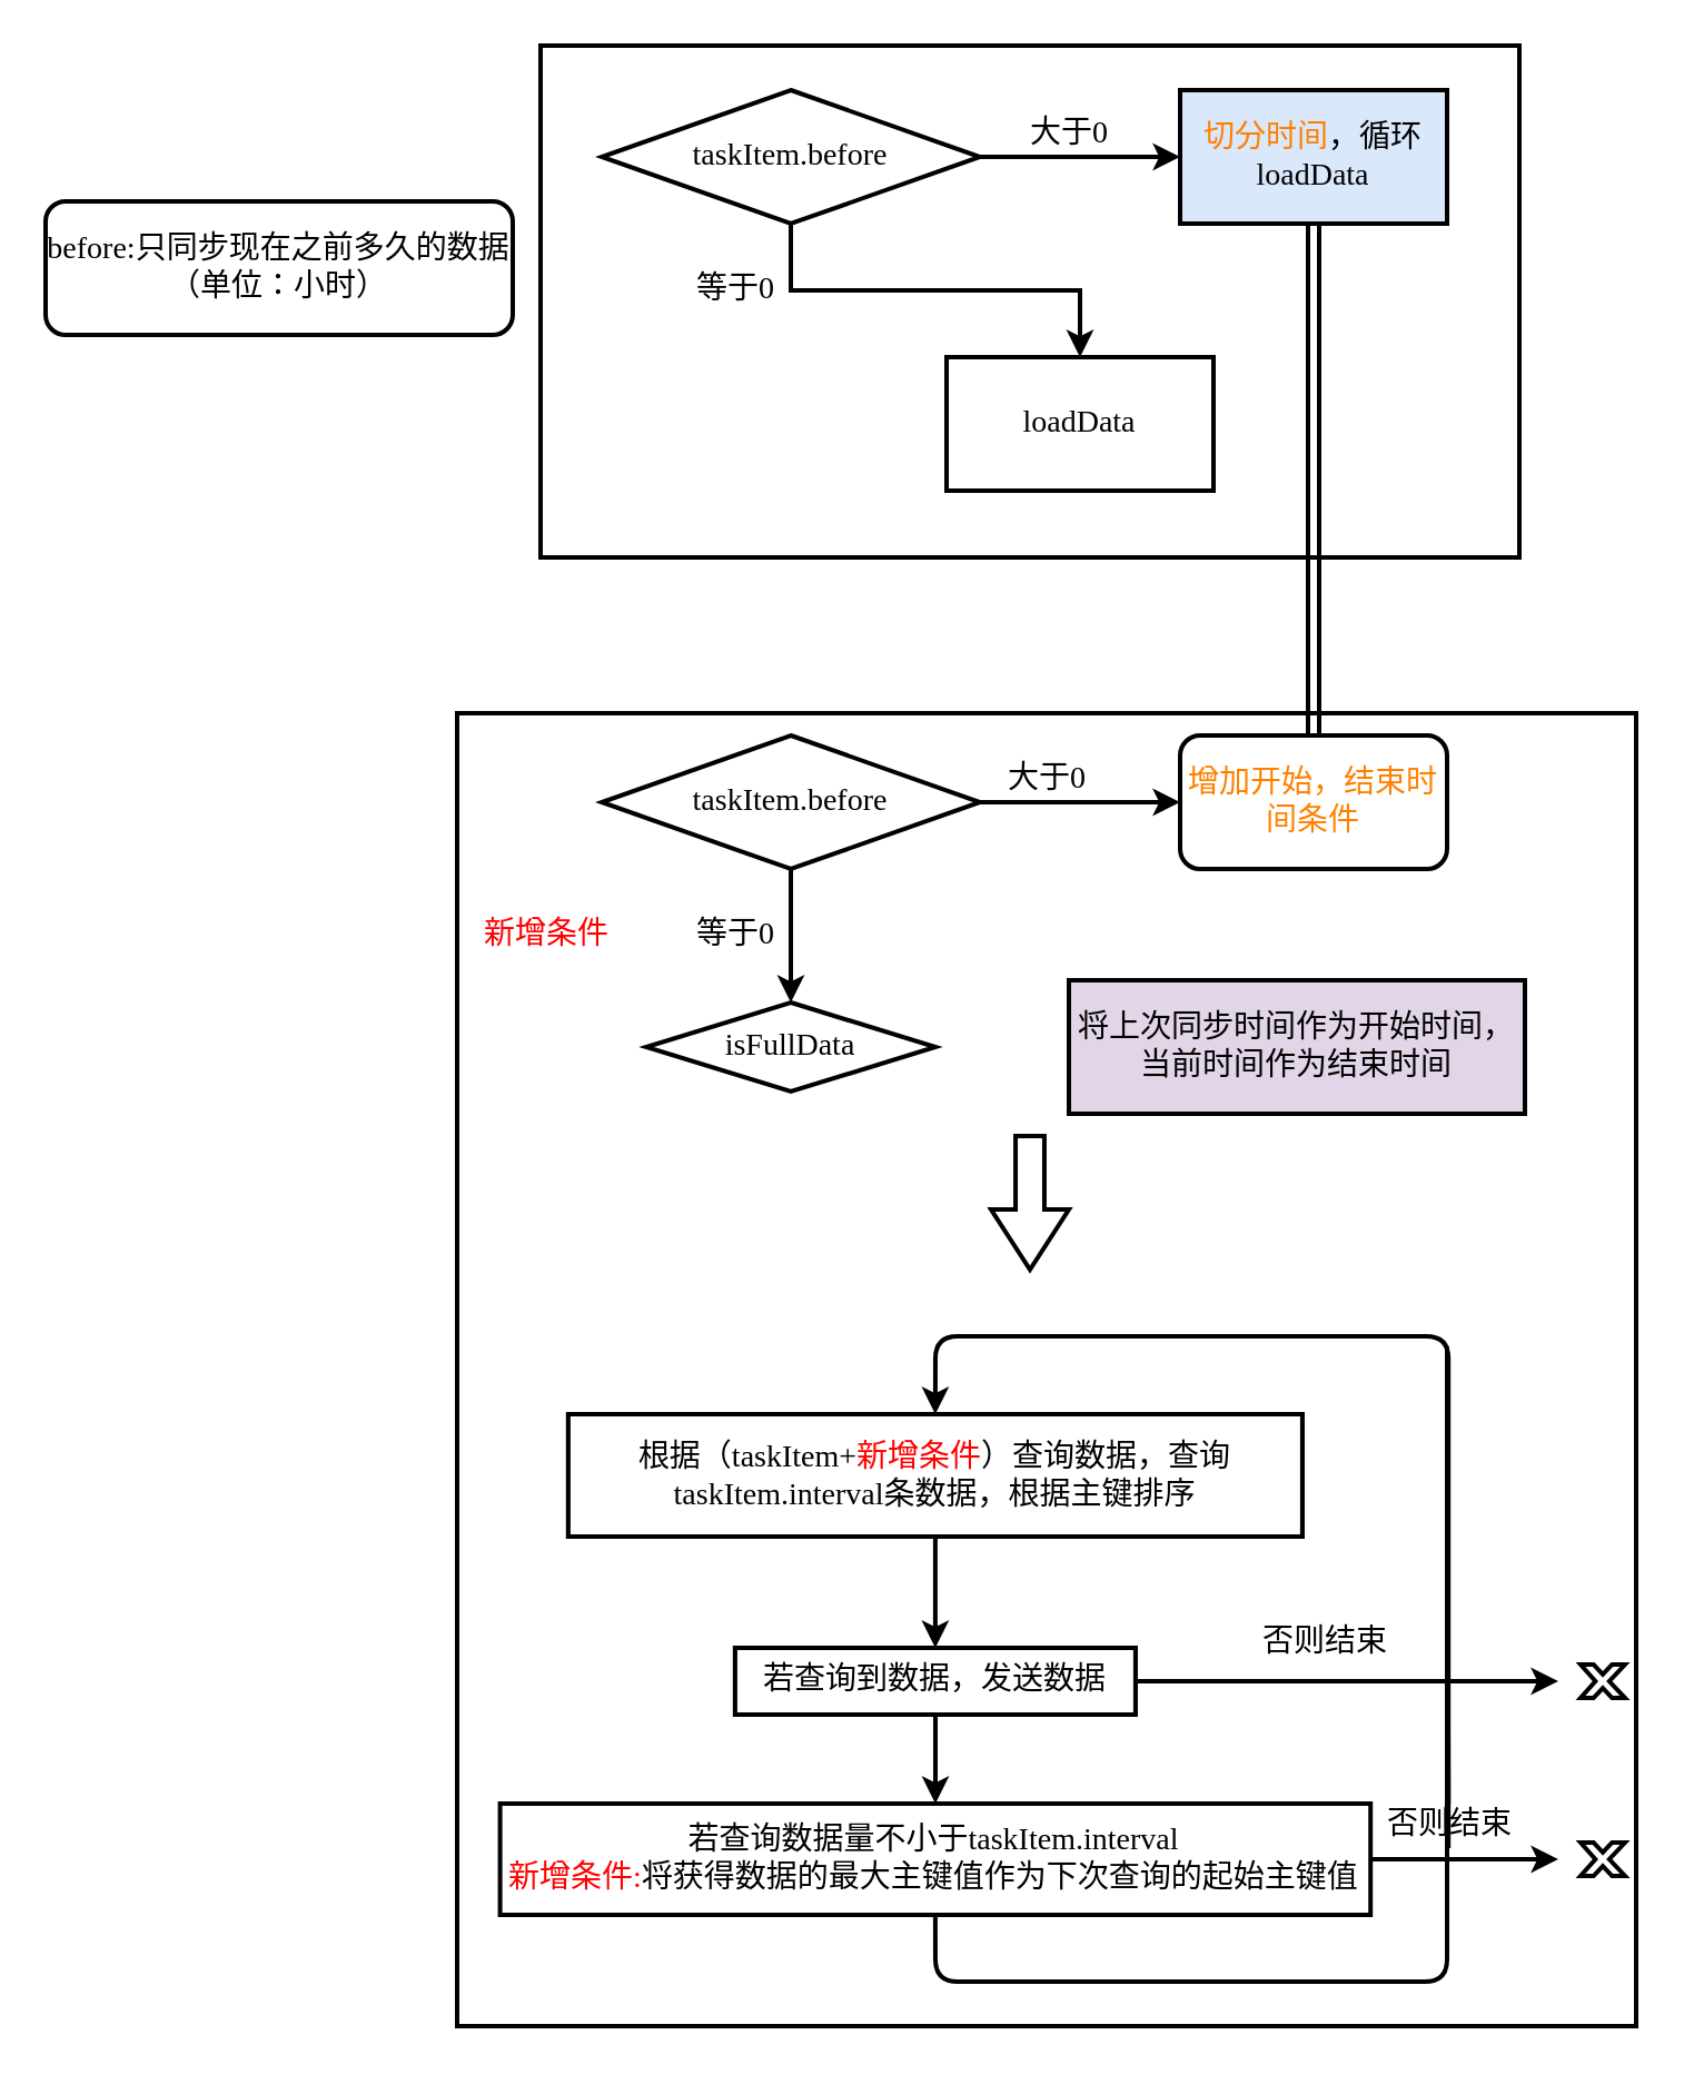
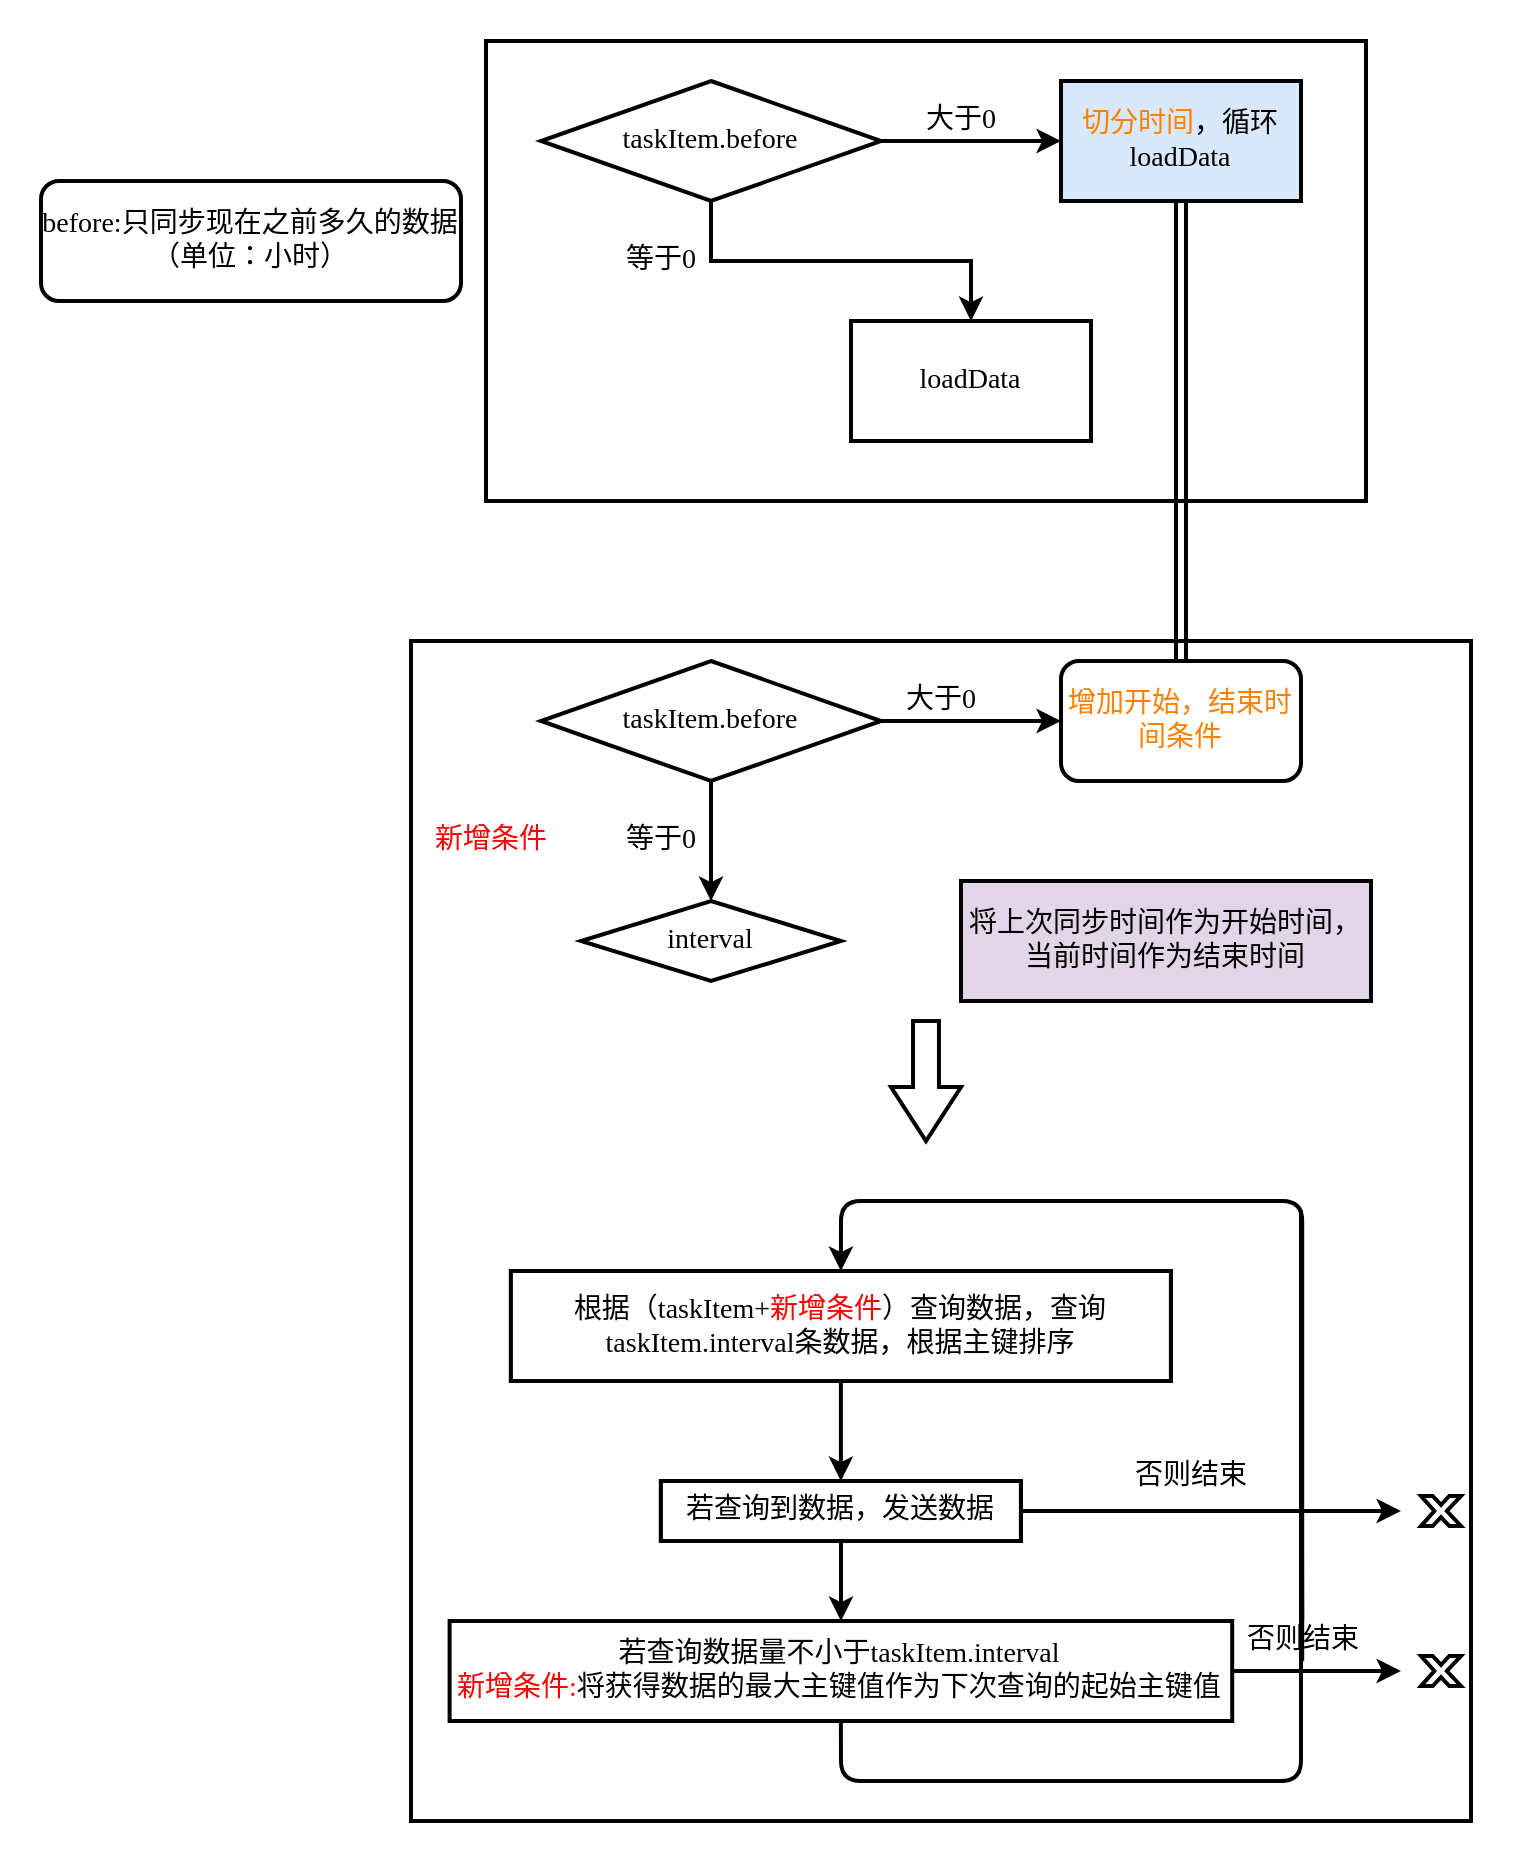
  <mxCell id="0" />
  <mxCell id="1" parent="0" />
  <mxCell id="2" value="" style="rounded=0;whiteSpace=wrap;html=1;fontFamily=Times New Roman;fontSize=14;strokeWidth=2;" vertex="1" parent="1"><mxGeometry x="205" y="320" width="530" height="590" as="geometry" /></mxCell>
  <mxCell id="3" value="" style="rounded=0;whiteSpace=wrap;html=1;fontFamily=Times New Roman;fontSize=14;strokeWidth=2;" vertex="1" parent="1"><mxGeometry x="242.5" y="20" width="440" height="230" as="geometry" /></mxCell>
  <mxCell id="4" value="" style="edgeStyle=orthogonalEdgeStyle;rounded=0;orthogonalLoop=1;jettySize=auto;html=1;fontFamily=Times New Roman;fontSize=14;strokeWidth=2;" edge="1" parent="1" source="6" target="8"><mxGeometry relative="1" as="geometry"><Array as="points"><mxPoint x="470" y="70" /><mxPoint x="470" y="70" /></Array></mxGeometry></mxCell>
  <mxCell id="5" value="" style="edgeStyle=orthogonalEdgeStyle;rounded=0;orthogonalLoop=1;jettySize=auto;html=1;fontFamily=Times New Roman;fontSize=14;strokeWidth=2;" edge="1" parent="1" source="6" target="11"><mxGeometry relative="1" as="geometry" /></mxCell>
  <mxCell id="6" value="taskItem.before" style="strokeWidth=2;html=1;shape=mxgraph.flowchart.decision;whiteSpace=wrap;fontFamily=Times New Roman;fontSize=14;" vertex="1" parent="1"><mxGeometry x="270" y="40" width="170" height="60" as="geometry" /></mxCell>
  <mxCell id="7" value="" style="edgeStyle=orthogonalEdgeStyle;rounded=1;orthogonalLoop=1;jettySize=auto;html=1;entryX=0.5;entryY=0;entryDx=0;entryDy=0;shape=link;fontFamily=Times New Roman;fontSize=14;strokeWidth=2;" edge="1" parent="1" source="8" target="16"><mxGeometry relative="1" as="geometry"><mxPoint x="605" y="220" as="targetPoint" /></mxGeometry></mxCell>
  <mxCell id="8" value="&lt;font color=&quot;#ff8000&quot;&gt;切分时间&lt;/font&gt;，循环loadData" style="whiteSpace=wrap;html=1;fontFamily=Times New Roman;fontSize=14;strokeWidth=2;fillColor=#dae8fc;" vertex="1" parent="1"><mxGeometry x="530" y="40" width="120" height="60" as="geometry" /></mxCell>
  <mxCell id="9" value="大于0" style="text;html=1;align=center;verticalAlign=middle;resizable=0;points=[];autosize=1;strokeColor=none;fontFamily=Times New Roman;fontSize=14;strokeWidth=2;" vertex="1" parent="1"><mxGeometry x="455" y="50" width="50" height="20" as="geometry" /></mxCell>
  <mxCell id="10" value="&lt;font style=&quot;font-size: 14px;&quot;&gt;before:只同步现在之前多久的数据（单位：小时）&lt;br style=&quot;font-size: 14px;&quot;&gt;&lt;/font&gt;" style="whiteSpace=wrap;html=1;fontFamily=Times New Roman;fontSize=14;strokeWidth=2;rounded=1;" vertex="1" parent="1"><mxGeometry x="20" y="90" width="210" height="60" as="geometry" /></mxCell>
  <mxCell id="11" value="loadData" style="whiteSpace=wrap;html=1;fontFamily=Times New Roman;fontSize=14;strokeWidth=2;" vertex="1" parent="1"><mxGeometry x="425" y="160" width="120" height="60" as="geometry" /></mxCell>
  <mxCell id="12" value="等于0" style="text;html=1;align=center;verticalAlign=middle;resizable=0;points=[];autosize=1;strokeColor=none;fontFamily=Times New Roman;fontSize=14;strokeWidth=2;" vertex="1" parent="1"><mxGeometry x="305" y="120" width="50" height="20" as="geometry" /></mxCell>
  <mxCell id="13" value="" style="edgeStyle=orthogonalEdgeStyle;rounded=0;orthogonalLoop=1;jettySize=auto;html=1;fontFamily=Times New Roman;fontSize=14;strokeWidth=2;" edge="1" parent="1" source="15" target="16"><mxGeometry relative="1" as="geometry"><Array as="points"><mxPoint x="460" y="360" /><mxPoint x="460" y="360" /></Array></mxGeometry></mxCell>
  <mxCell id="14" value="" style="edgeStyle=orthogonalEdgeStyle;rounded=0;orthogonalLoop=1;jettySize=auto;html=1;fontFamily=Times New Roman;fontSize=14;strokeWidth=2;" edge="1" parent="1" source="15"><mxGeometry relative="1" as="geometry"><mxPoint x="355" y="450" as="targetPoint" /></mxGeometry></mxCell>
  <mxCell id="15" value="taskItem.before" style="strokeWidth=2;html=1;shape=mxgraph.flowchart.decision;whiteSpace=wrap;fontFamily=Times New Roman;fontSize=14;" vertex="1" parent="1"><mxGeometry x="270" y="330" width="170" height="60" as="geometry" /></mxCell>
  <mxCell id="16" value="&lt;font color=&quot;#ff8000&quot;&gt;增加开始，结束时间条件&lt;/font&gt;" style="whiteSpace=wrap;html=1;fontFamily=Times New Roman;fontSize=14;strokeWidth=2;rounded=1;" vertex="1" parent="1"><mxGeometry x="530" y="330" width="120" height="60" as="geometry" /></mxCell>
  <mxCell id="17" value="大于0" style="text;html=1;align=center;verticalAlign=middle;resizable=0;points=[];autosize=1;strokeColor=none;fontFamily=Times New Roman;fontSize=14;strokeWidth=2;" vertex="1" parent="1"><mxGeometry x="445" y="340" width="50" height="20" as="geometry" /></mxCell>
  <mxCell id="18" value="等于0" style="text;html=1;align=center;verticalAlign=middle;resizable=0;points=[];autosize=1;strokeColor=none;fontFamily=Times New Roman;fontSize=14;strokeWidth=2;" vertex="1" parent="1"><mxGeometry x="305" y="410" width="50" height="20" as="geometry" /></mxCell>
- <mxCell id="19" value="isFullData" style="strokeWidth=2;html=1;shape=mxgraph.flowchart.decision;whiteSpace=wrap;fontFamily=Times New Roman;fontSize=14;" vertex="1" parent="1"><mxGeometry x="290" y="450" width="130" height="40" as="geometry" /></mxCell>
+ <mxCell id="19" value="interval" style="strokeWidth=2;html=1;shape=mxgraph.flowchart.decision;whiteSpace=wrap;fontFamily=Times New Roman;fontSize=14;" vertex="1" parent="1"><mxGeometry x="290" y="450" width="130" height="40" as="geometry" /></mxCell>
  <mxCell id="20" value="将上次同步时间作为开始时间，&lt;br style=&quot;font-size: 14px;&quot;&gt;当前时间作为结束时间" style="whiteSpace=wrap;html=1;fontFamily=Times New Roman;fontSize=14;strokeWidth=2;fillColor=#e1d5e7;" vertex="1" parent="1"><mxGeometry x="480" y="440" width="205" height="60" as="geometry" /></mxCell>
  <mxCell id="21" value="" style="edgeStyle=orthogonalEdgeStyle;rounded=1;orthogonalLoop=1;jettySize=auto;html=1;fontFamily=Times New Roman;fontSize=14;strokeWidth=2;" edge="1" parent="1" source="22" target="24"><mxGeometry relative="1" as="geometry" /></mxCell>
  <mxCell id="22" value="根据（taskItem+新增条件）查询数据，查询taskItem.interval数据量，根据主键排序" style="rounded=0;whiteSpace=wrap;html=1;fontFamily=Times New Roman;fontSize=14;strokeWidth=2;" vertex="1" parent="1"><mxGeometry x="254.95" y="635" width="330" height="55" as="geometry" /></mxCell>
  <mxCell id="23" value="" style="edgeStyle=orthogonalEdgeStyle;rounded=1;orthogonalLoop=1;jettySize=auto;html=1;fontFamily=Times New Roman;fontSize=14;strokeWidth=2;" edge="1" parent="1" source="24"><mxGeometry relative="1" as="geometry"><mxPoint x="420" y="810" as="targetPoint" /></mxGeometry></mxCell>
  <mxCell id="24" value="若查询到数据，发送数据" style="whiteSpace=wrap;html=1;rounded=0;fontFamily=Times New Roman;fontSize=14;strokeWidth=2;" vertex="1" parent="1"><mxGeometry x="329.95" y="740" width="180" height="30" as="geometry" /></mxCell>
  <mxCell id="25" value="" style="edgeStyle=orthogonalEdgeStyle;rounded=1;orthogonalLoop=1;jettySize=auto;html=1;entryX=0.5;entryY=0;entryDx=0;entryDy=0;fontFamily=Times New Roman;fontSize=14;strokeWidth=2;exitX=0.5;exitY=1;exitDx=0;exitDy=0;startArrow=none;" edge="1" parent="1" source="36" target="22"><mxGeometry relative="1" as="geometry"><mxPoint x="419.95" y="920" as="targetPoint" /><Array as="points"><mxPoint x="420" y="600" /></Array><mxPoint x="420" y="840" as="sourcePoint" /></mxGeometry></mxCell>
  <mxCell id="26" value="" style="html=1;shadow=0;dashed=0;align=center;verticalAlign=middle;shape=mxgraph.arrows2.arrow;dy=0.63;dx=27;direction=south;notch=0;fontFamily=Times New Roman;fontSize=14;strokeWidth=2;" vertex="1" parent="1"><mxGeometry x="445" y="510" width="35" height="60" as="geometry" /></mxCell>
  <mxCell id="27" value="根据（taskItem+&lt;font color=&quot;#ff0000&quot; style=&quot;font-size: 14px&quot;&gt;新增条件&lt;/font&gt;）查询数据，查询taskItem.interval条数据，根据主键排序" style="rounded=0;whiteSpace=wrap;html=1;fontFamily=Times New Roman;fontSize=14;strokeWidth=2;" vertex="1" parent="1"><mxGeometry x="254.95" y="635" width="330" height="55" as="geometry" /></mxCell>
  <mxCell id="28" value="" style="edgeStyle=orthogonalEdgeStyle;rounded=0;orthogonalLoop=1;jettySize=auto;html=1;fontFamily=Times New Roman;fontSize=14;strokeWidth=2;" edge="1" parent="1" source="29"><mxGeometry relative="1" as="geometry"><mxPoint x="700" y="755" as="targetPoint" /></mxGeometry></mxCell>
  <mxCell id="29" value="若查询到数据，发送数据" style="whiteSpace=wrap;html=1;rounded=0;fontFamily=Times New Roman;fontSize=14;strokeWidth=2;" vertex="1" parent="1"><mxGeometry x="329.95" y="740" width="180" height="30" as="geometry" /></mxCell>
  <mxCell id="30" value="" style="edgeStyle=orthogonalEdgeStyle;rounded=0;orthogonalLoop=1;jettySize=auto;html=1;fontFamily=Times New Roman;fontSize=14;strokeWidth=2;" edge="1" parent="1" source="31"><mxGeometry relative="1" as="geometry"><mxPoint x="700" y="835" as="targetPoint" /></mxGeometry></mxCell>
  <mxCell id="31" value="&lt;font&gt;若查询数据量不小于&lt;/font&gt;&lt;span&gt;taskItem.interval&lt;br&gt;&lt;/span&gt;&lt;span style=&quot;color: rgb(255 , 0 , 0)&quot;&gt;新增条件:&lt;/span&gt;&lt;span style=&quot;font-size: 14px&quot;&gt;将获得数据的最大主键值作为下次查询的起始主键值&lt;/span&gt;" style="whiteSpace=wrap;html=1;fontFamily=Times New Roman;fontSize=14;strokeWidth=2;" vertex="1" parent="1"><mxGeometry x="224.3" y="810" width="391.3" height="50" as="geometry" /></mxCell>
  <mxCell id="32" value="&lt;font color=&quot;#ff0000&quot; style=&quot;font-size: 14px;&quot;&gt;新增条件&lt;/font&gt;" style="text;html=1;align=center;verticalAlign=middle;resizable=0;points=[];autosize=1;strokeColor=none;fontFamily=Times New Roman;fontSize=14;strokeWidth=2;" vertex="1" parent="1"><mxGeometry x="210" y="410" width="70" height="20" as="geometry" /></mxCell>
  <mxCell id="33" value="" style="verticalLabelPosition=bottom;verticalAlign=top;html=1;shape=mxgraph.basic.x;fontFamily=Times New Roman;fontSize=14;strokeWidth=2;" vertex="1" parent="1"><mxGeometry x="710" y="747.5" width="20" height="15" as="geometry" /></mxCell>
  <mxCell id="34" value="否则结束" style="text;html=1;align=center;verticalAlign=middle;resizable=0;points=[];autosize=1;strokeColor=none;fontSize=14;fontFamily=Times New Roman;" vertex="1" parent="1"><mxGeometry x="560" y="727.5" width="70" height="20" as="geometry" /></mxCell>
  <mxCell id="35" value="" style="verticalLabelPosition=bottom;verticalAlign=top;html=1;shape=mxgraph.basic.x;fontFamily=Times New Roman;fontSize=14;strokeWidth=2;" vertex="1" parent="1"><mxGeometry x="710" y="827.5" width="20" height="15" as="geometry" /></mxCell>
  <mxCell id="36" value="否则结束" style="text;html=1;align=center;verticalAlign=middle;resizable=0;points=[];autosize=1;strokeColor=none;fontSize=14;fontFamily=Times New Roman;" vertex="1" parent="1"><mxGeometry x="615.6" y="810" width="70" height="20" as="geometry" /></mxCell>
  <mxCell id="37" value="" style="edgeStyle=orthogonalEdgeStyle;rounded=1;orthogonalLoop=1;jettySize=auto;html=1;entryX=0.5;entryY=0;entryDx=0;entryDy=0;fontFamily=Times New Roman;fontSize=14;strokeWidth=2;exitX=0.5;exitY=1;exitDx=0;exitDy=0;endArrow=none;" edge="1" parent="1" source="31" target="36"><mxGeometry relative="1" as="geometry"><mxPoint x="419.95" y="635" as="targetPoint" /><Array as="points"><mxPoint x="420" y="890" /><mxPoint x="650" y="890" /><mxPoint x="650" y="600" /></Array><mxPoint x="419.95" y="860" as="sourcePoint" /></mxGeometry></mxCell>
